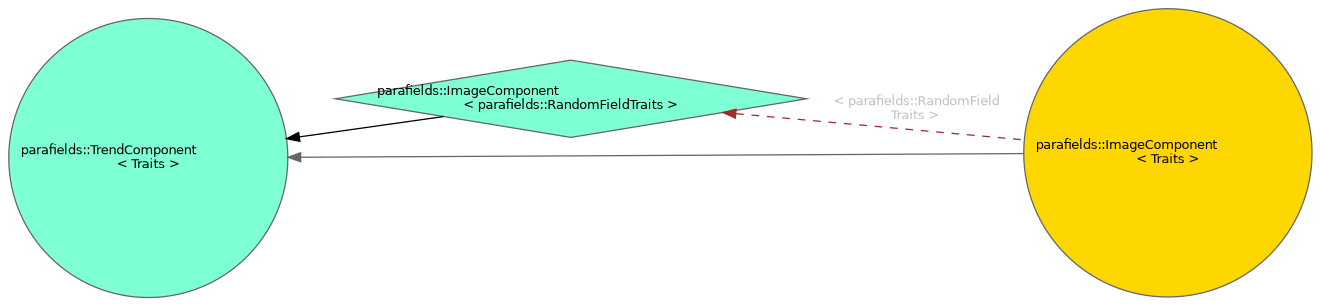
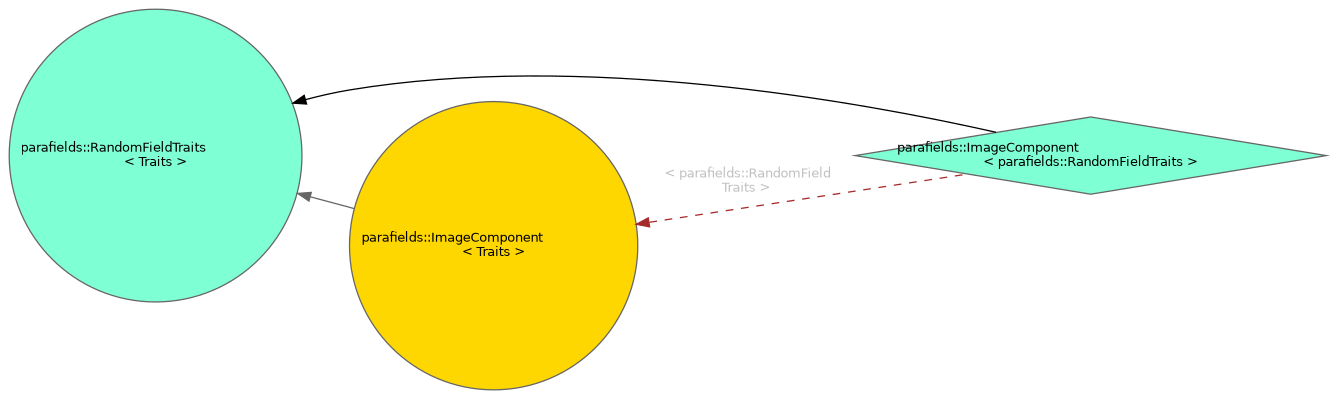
  digraph {
    rankdir=LR
    node [color=gray40 fillcolor=aquamarine fontname=Helvetica fontsize=10 shape=circle style=filled]
    edge [dir=back fontname=Helvetica fontsize=10 labelfontname=Helvetica labelfontsize=10 style=solid]
-   n1 [fontcolor=black height=0.2 label="parafields::TrendComponent\l\< Traits \>" width=0.4]
+   n1 [fontcolor=black height=0.2 label="parafields::RandomFieldTraits\l\< Traits \>" width=0.4]
    n2 [height=0.2 label="parafields::ImageComponent\l\< parafields::RandomFieldTraits \>" shape=diamond width=0.4]
    n3 [fillcolor=gold height=0.2 label="parafields::ImageComponent\l\< Traits \>" width=0.4]
    n1 -> n2 [color=black]
    n1 -> n3 [color=gray40]
-   n2 -> n3 [color=brown fontcolor=grey label=" \< parafields::RandomField\lTraits \>" style=dashed]
+   n3 -> n2 [color=brown fontcolor=grey label=" \< parafields::RandomField\lTraits \>" style=dashed]
  }
